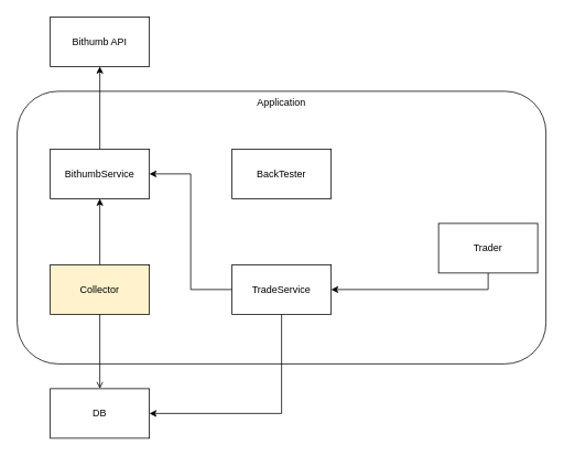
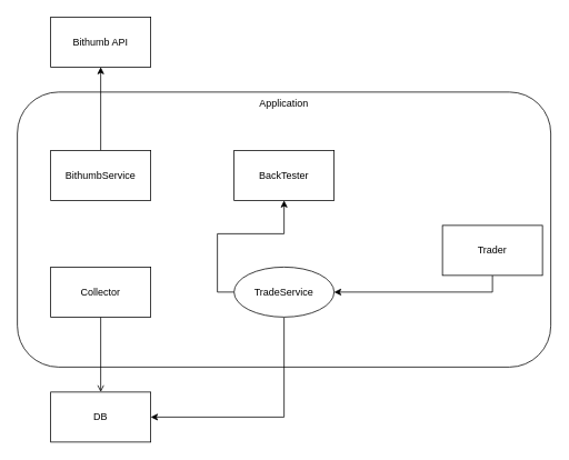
  <mxCell id="0" />
  <mxCell id="1" parent="0" />
  <mxCell id="2" value="Application" style="rounded=1;whiteSpace=wrap;html=1;verticalAlign=top;" vertex="1" parent="1"><mxGeometry x="20" y="110" width="640" height="330" as="geometry" /></mxCell>
  <mxCell id="3" value="Bithumb API" style="rounded=0;whiteSpace=wrap;html=1;" vertex="1" parent="1"><mxGeometry x="60" y="20" width="120" height="60" as="geometry" /></mxCell>
  <mxCell id="4" value="DB" style="rounded=0;whiteSpace=wrap;html=1;" vertex="1" parent="1"><mxGeometry x="60" y="470" width="120" height="60" as="geometry" /></mxCell>
  <mxCell id="5" style="edgeStyle=orthogonalEdgeStyle;rounded=0;orthogonalLoop=1;jettySize=auto;html=1;exitX=0.5;exitY=1;exitDx=0;exitDy=0;entryX=0.5;entryY=0;entryDx=0;entryDy=0;endArrow=open;" edge="1" parent="1" source="7" target="4"><mxGeometry relative="1" as="geometry" /></mxCell>
- <mxCell id="6" style="edgeStyle=orthogonalEdgeStyle;rounded=0;orthogonalLoop=1;jettySize=auto;html=1;exitX=0.5;exitY=0;exitDx=0;exitDy=0;" edge="1" parent="1" source="7" target="15"><mxGeometry relative="1" as="geometry" /></mxCell>
- <mxCell id="7" value="Collector" style="rounded=0;whiteSpace=wrap;html=1;fillColor=#fff2cc;" vertex="1" parent="1"><mxGeometry x="60" y="320" width="120" height="60" as="geometry" /></mxCell>
+ <mxCell id="7" value="Collector" style="rounded=0;whiteSpace=wrap;html=1;" vertex="1" parent="1"><mxGeometry x="60" y="320" width="120" height="60" as="geometry" /></mxCell>
  <mxCell id="8" value="BackTester" style="rounded=0;whiteSpace=wrap;html=1;" vertex="1" parent="1"><mxGeometry x="280" y="180" width="120" height="60" as="geometry" /></mxCell>
  <mxCell id="9" style="edgeStyle=orthogonalEdgeStyle;rounded=0;orthogonalLoop=1;jettySize=auto;html=1;exitX=0.5;exitY=1;exitDx=0;exitDy=0;" edge="1" parent="1" source="10" target="13"><mxGeometry relative="1" as="geometry" /></mxCell>
  <mxCell id="10" value="Trader" style="rounded=0;whiteSpace=wrap;html=1;" vertex="1" parent="1"><mxGeometry x="530" y="270" width="120" height="60" as="geometry" /></mxCell>
  <mxCell id="11" style="edgeStyle=orthogonalEdgeStyle;rounded=0;orthogonalLoop=1;jettySize=auto;html=1;exitX=0.5;exitY=1;exitDx=0;exitDy=0;entryX=1;entryY=0.5;entryDx=0;entryDy=0;" edge="1" parent="1" source="13" target="4"><mxGeometry relative="1" as="geometry" /></mxCell>
- <mxCell id="12" style="edgeStyle=orthogonalEdgeStyle;rounded=0;orthogonalLoop=1;jettySize=auto;html=1;exitX=0;exitY=0.5;exitDx=0;exitDy=0;entryX=1;entryY=0.5;entryDx=0;entryDy=0;" edge="1" parent="1" source="13" target="15"><mxGeometry relative="1" as="geometry" /></mxCell>
- <mxCell id="13" value="TradeService" style="rounded=0;whiteSpace=wrap;html=1;" vertex="1" parent="1"><mxGeometry x="280" y="320" width="120" height="60" as="geometry" /></mxCell>
+ <mxCell id="12" style="edgeStyle=orthogonalEdgeStyle;rounded=0;orthogonalLoop=1;jettySize=auto;html=1;exitX=0;exitY=0.5;exitDx=0;exitDy=0;" edge="1" parent="1" source="13" target="8"><mxGeometry relative="1" as="geometry" /></mxCell>
+ <mxCell id="13" value="TradeService" style="ellipse;whiteSpace=wrap;html=1;" vertex="1" parent="1"><mxGeometry x="280" y="320" width="120" height="60" as="geometry" /></mxCell>
  <mxCell id="14" style="edgeStyle=orthogonalEdgeStyle;rounded=0;orthogonalLoop=1;jettySize=auto;html=1;exitX=0.5;exitY=0;exitDx=0;exitDy=0;entryX=0.5;entryY=1;entryDx=0;entryDy=0;" edge="1" parent="1" source="15" target="3"><mxGeometry relative="1" as="geometry" /></mxCell>
  <mxCell id="15" value="BithumbService" style="rounded=0;whiteSpace=wrap;html=1;" vertex="1" parent="1"><mxGeometry x="60" y="180" width="120" height="60" as="geometry" /></mxCell>
